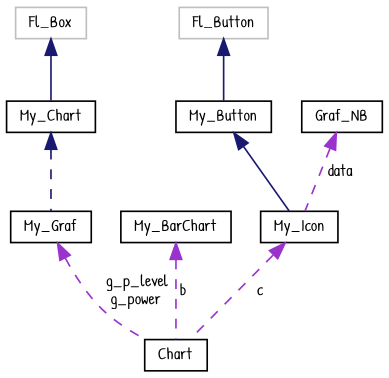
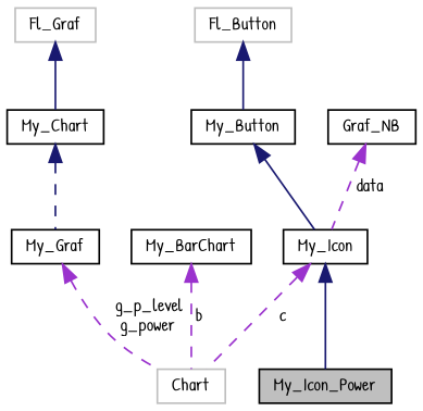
  digraph {
    fontname="Patrick Hand"
    node [color=black fillcolor=white fontname="Patrick Hand" fontsize=10 shape=record style=filled]
    edge [color=midnightblue dir=back fontname="Patrick Hand" fontsize=10 labelfontname=Helvetica labelfontsize=10 style=dashed]
+   n1 [fillcolor=grey75 fontcolor=black height=0.2 label=My_Icon_Power width=0.4]
    n2 [height=0.2 label=My_Icon width=0.4]
-   n3 [height=0.2 label=Chart width=0.4]
+   n3 [color=grey75 height=0.2 label=Chart width=0.4]
    n4 [height=0.2 label=My_Button width=0.4]
    n5 [color=grey75 height=0.2 label=Fl_Button width=0.4]
    n6 [height=0.2 label=Graf_NB width=0.4]
    n7 [height=0.2 label=My_Graf width=0.4]
    n8 [height=0.2 label=My_Chart width=0.4]
    n9 [height=0.2 label=My_BarChart width=0.4]
-   n10 [color=grey75 height=0.2 label=Fl_Box width=0.4]
+   n10 [color=grey75 height=0.2 label=Fl_Graf width=0.4]
+   n2 -> n1 [style=solid]
    n2 -> n3 [color=darkorchid3 label=" c"]
    n4 -> n2 [style=solid]
    n5 -> n4 [style=solid]
    n6 -> n2 [color=darkorchid3 label=" data"]
    n7 -> n3 [color=darkorchid3 label=" g_p_level\ng_power"]
    n8 -> n7
    n9 -> n3 [color=darkorchid3 label=" b"]
    n10 -> n8 [style=solid]
  }
